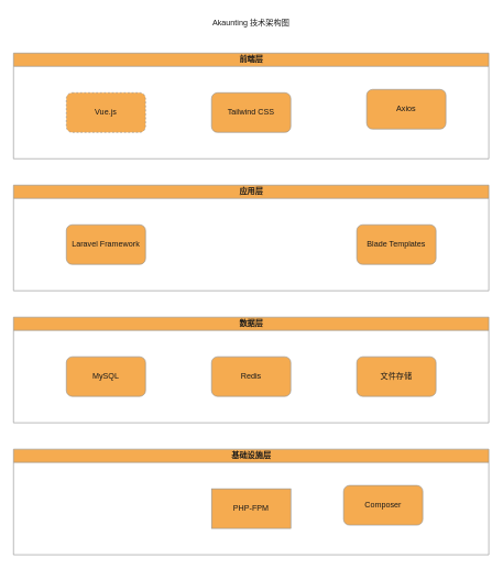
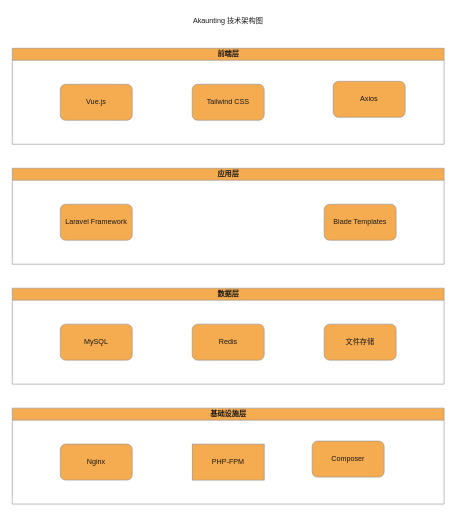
  <mxCell id="0" />
  <mxCell id="1" parent="0" />
  <mxCell id="2" value="Akaunting 技术架构图" style="text;html=1;strokeColor=none;fillColor=none;align=center;verticalAlign=middle;whiteSpace=wrap;rounded=0;labelBackgroundColor=none;fontColor=#1A1A1A;" vertex="1" parent="1"><mxGeometry x="300" y="20" width="160" height="30" as="geometry" /></mxCell>
  <mxCell id="3" value="前端层" style="swimlane;html=1;startSize=20;labelBackgroundColor=none;fillColor=#F5AB50;strokeColor=#909090;fontColor=#1A1A1A;" vertex="1" parent="1"><mxGeometry x="20" y="80" width="720" height="160" as="geometry" /></mxCell>
- <mxCell id="4" value="Vue.js" style="rounded=1;whiteSpace=wrap;html=1;labelBackgroundColor=none;fillColor=#F5AB50;strokeColor=#909090;fontColor=#1A1A1A;dashed=1;" vertex="1" parent="3"><mxGeometry x="80" y="60" width="120" height="60" as="geometry" /></mxCell>
+ <mxCell id="4" value="Vue.js" style="rounded=1;whiteSpace=wrap;html=1;labelBackgroundColor=none;fillColor=#F5AB50;strokeColor=#909090;fontColor=#1A1A1A;" vertex="1" parent="3"><mxGeometry x="80" y="60" width="120" height="60" as="geometry" /></mxCell>
  <mxCell id="5" value="Tailwind CSS" style="rounded=1;whiteSpace=wrap;html=1;labelBackgroundColor=none;fillColor=#F5AB50;strokeColor=#909090;fontColor=#1A1A1A;" vertex="1" parent="3"><mxGeometry x="300" y="60" width="120" height="60" as="geometry" /></mxCell>
  <mxCell id="6" value="Axios" style="rounded=1;whiteSpace=wrap;html=1;labelBackgroundColor=none;fillColor=#F5AB50;strokeColor=#909090;fontColor=#1A1A1A;" vertex="1" parent="3"><mxGeometry x="535" y="55" width="120" height="60" as="geometry" /></mxCell>
  <mxCell id="7" value="应用层" style="swimlane;html=1;startSize=20;labelBackgroundColor=none;fillColor=#F5AB50;strokeColor=#909090;fontColor=#1A1A1A;" vertex="1" parent="1"><mxGeometry x="20" y="280" width="720" height="160" as="geometry" /></mxCell>
  <mxCell id="8" value="Laravel Framework" style="rounded=1;whiteSpace=wrap;html=1;labelBackgroundColor=none;fillColor=#F5AB50;strokeColor=#909090;fontColor=#1A1A1A;" vertex="1" parent="7"><mxGeometry x="80" y="60" width="120" height="60" as="geometry" /></mxCell>
  <mxCell id="9" value="Blade Templates" style="rounded=1;whiteSpace=wrap;html=1;labelBackgroundColor=none;fillColor=#F5AB50;strokeColor=#909090;fontColor=#1A1A1A;" vertex="1" parent="7"><mxGeometry x="520" y="60" width="120" height="60" as="geometry" /></mxCell>
  <mxCell id="10" value="数据层" style="swimlane;html=1;startSize=20;labelBackgroundColor=none;fillColor=#F5AB50;strokeColor=#909090;fontColor=#1A1A1A;" vertex="1" parent="1"><mxGeometry x="20" y="480" width="720" height="160" as="geometry" /></mxCell>
  <mxCell id="11" value="MySQL" style="rounded=1;whiteSpace=wrap;html=1;labelBackgroundColor=none;fillColor=#F5AB50;strokeColor=#909090;fontColor=#1A1A1A;" vertex="1" parent="10"><mxGeometry x="80" y="60" width="120" height="60" as="geometry" /></mxCell>
  <mxCell id="12" value="Redis" style="rounded=1;whiteSpace=wrap;html=1;labelBackgroundColor=none;fillColor=#F5AB50;strokeColor=#909090;fontColor=#1A1A1A;" vertex="1" parent="10"><mxGeometry x="300" y="60" width="120" height="60" as="geometry" /></mxCell>
  <mxCell id="13" value="文件存储" style="rounded=1;whiteSpace=wrap;html=1;labelBackgroundColor=none;fillColor=#F5AB50;strokeColor=#909090;fontColor=#1A1A1A;" vertex="1" parent="10"><mxGeometry x="520" y="60" width="120" height="60" as="geometry" /></mxCell>
  <mxCell id="14" value="基础设施层" style="swimlane;html=1;startSize=20;labelBackgroundColor=none;fillColor=#F5AB50;strokeColor=#909090;fontColor=#1A1A1A;" vertex="1" parent="1"><mxGeometry x="20" y="680" width="720" height="160" as="geometry" /></mxCell>
+ <mxCell id="15" value="Nginx" style="rounded=1;whiteSpace=wrap;html=1;labelBackgroundColor=none;fillColor=#F5AB50;strokeColor=#909090;fontColor=#1A1A1A;" vertex="1" parent="14"><mxGeometry x="80" y="60" width="120" height="60" as="geometry" /></mxCell>
  <mxCell id="16" value="PHP-FPM" style="whiteSpace=wrap;html=1;labelBackgroundColor=none;fillColor=#F5AB50;strokeColor=#909090;fontColor=#1A1A1A;rounded=0;" vertex="1" parent="14"><mxGeometry x="300" y="60" width="120" height="60" as="geometry" /></mxCell>
  <mxCell id="17" value="Composer" style="rounded=1;whiteSpace=wrap;html=1;labelBackgroundColor=none;fillColor=#F5AB50;strokeColor=#909090;fontColor=#1A1A1A;" vertex="1" parent="14"><mxGeometry x="500" y="55" width="120" height="60" as="geometry" /></mxCell>
